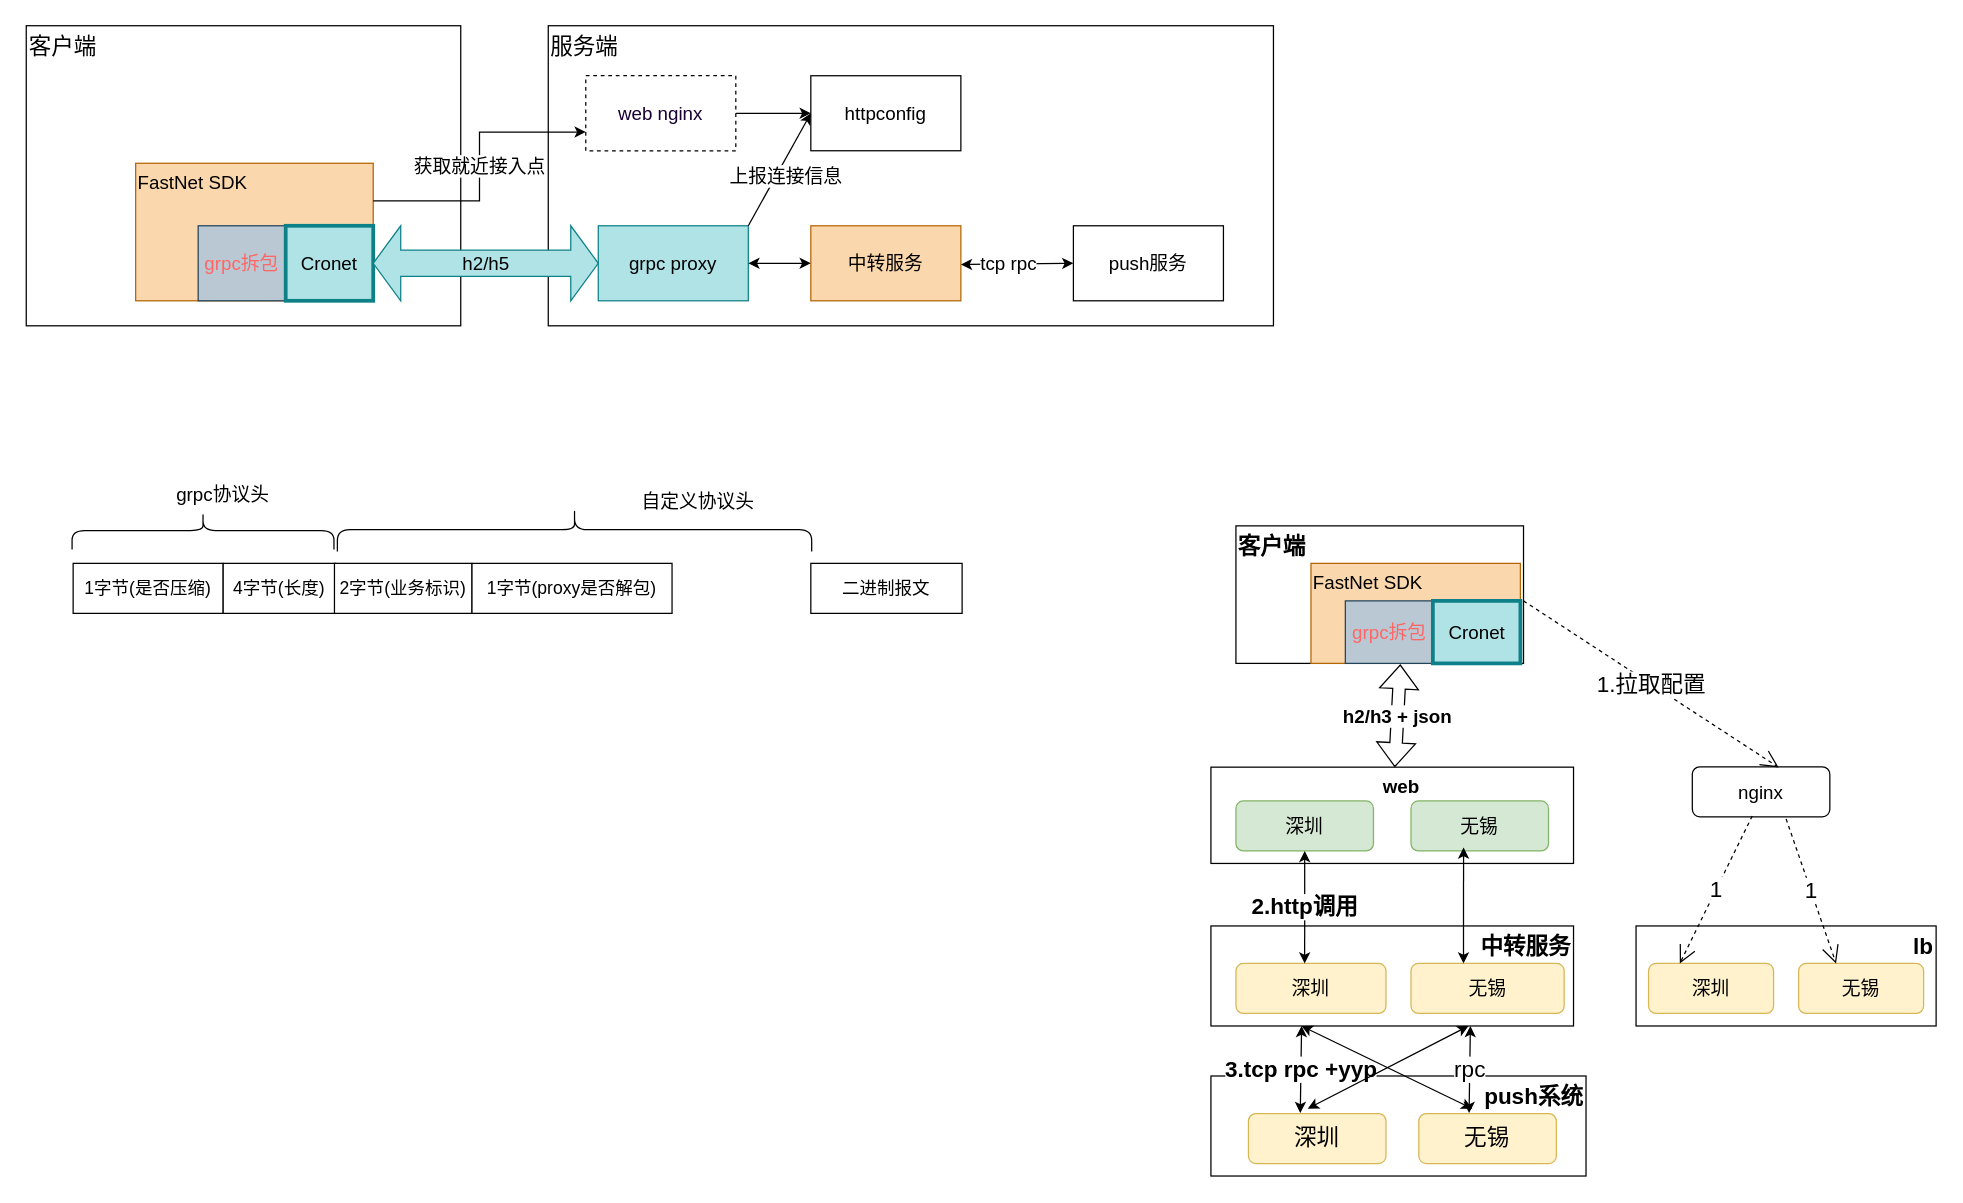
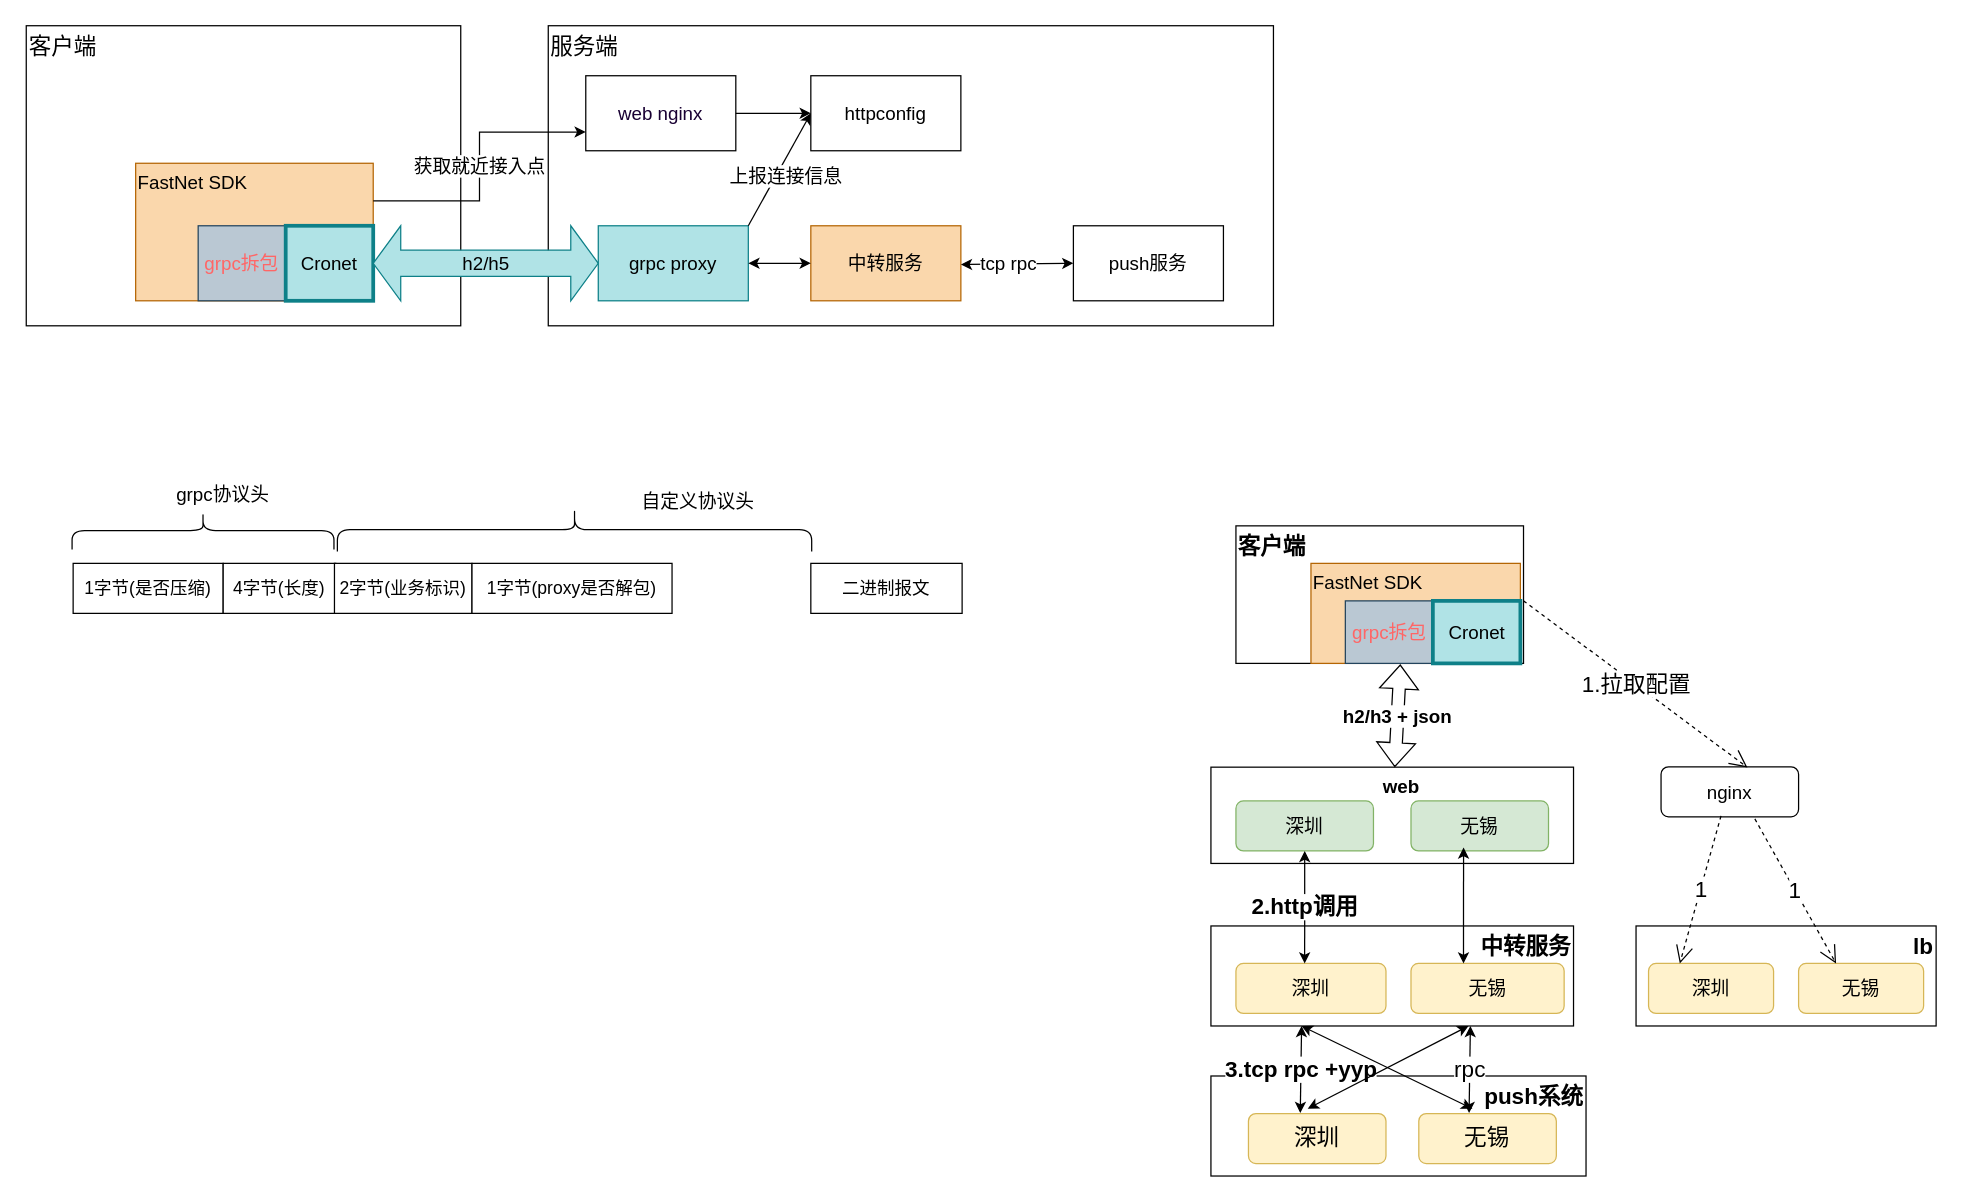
  <mxCell id="0" />
  <mxCell id="1" parent="0" />
  <mxCell id="2" value="push系统" style="rounded=0;whiteSpace=wrap;html=1;fontSize=18;fontStyle=1;verticalAlign=top;align=right;" vertex="1" parent="1"><mxGeometry x="968" y="860" width="300" height="80" as="geometry" /></mxCell>
  <mxCell id="3" value="&lt;div style=&quot;&quot;&gt;&lt;span style=&quot;background-color: initial;&quot;&gt;lb&lt;/span&gt;&lt;/div&gt;" style="rounded=0;whiteSpace=wrap;html=1;fontSize=18;verticalAlign=top;fontStyle=1;align=right;" vertex="1" parent="1"><mxGeometry x="1308" y="740" width="240" height="80" as="geometry" /></mxCell>
  <mxCell id="4" value="中转服务" style="rounded=0;whiteSpace=wrap;html=1;fontSize=18;verticalAlign=top;fontStyle=1;align=right;" vertex="1" parent="1"><mxGeometry x="968" y="740" width="290" height="80" as="geometry" /></mxCell>
  <mxCell id="5" value="　web" style="rounded=0;whiteSpace=wrap;html=1;fontSize=15;verticalAlign=top;fontStyle=1" vertex="1" parent="1"><mxGeometry x="968" y="613" width="290" height="77" as="geometry" /></mxCell>
  <mxCell id="6" value="&lt;font style=&quot;font-size: 18px;&quot;&gt;客户端&lt;/font&gt;" style="rounded=0;whiteSpace=wrap;html=1;fontSize=15;fontColor=#000000;strokeWidth=1;align=left;verticalAlign=top;" parent="1" vertex="1"><mxGeometry x="20.5" y="20" width="347.5" height="240" as="geometry" /></mxCell>
  <mxCell id="7" value="&lt;font style=&quot;font-size: 18px;&quot; color=&quot;#000000&quot;&gt;服务端&lt;/font&gt;" style="rounded=0;whiteSpace=wrap;html=1;fontSize=15;fontColor=#FF6666;strokeWidth=1;align=left;verticalAlign=top;" parent="1" vertex="1"><mxGeometry x="438" y="20" width="580" height="240" as="geometry" /></mxCell>
  <mxCell id="8" value="&lt;div style=&quot;text-align: justify;&quot;&gt;&lt;span style=&quot;background-color: initial;&quot;&gt;FastNet SDK&lt;/span&gt;&lt;/div&gt;" style="rounded=0;whiteSpace=wrap;html=1;fontSize=15;strokeWidth=1;align=left;verticalAlign=top;fillColor=#fad7ac;strokeColor=#b46504;" parent="1" vertex="1"><mxGeometry x="108" y="130" width="190" height="110" as="geometry" /></mxCell>
  <mxCell id="9" value="&lt;font style=&quot;font-size: 15px;&quot; color=&quot;#ff6666&quot;&gt;grpc拆包&lt;/font&gt;" style="rounded=0;whiteSpace=wrap;html=1;fillColor=#bac8d3;strokeColor=#23445d;" parent="1" vertex="1"><mxGeometry x="158" y="180" width="70" height="60" as="geometry" /></mxCell>
  <mxCell id="10" value="&lt;font style=&quot;font-size: 15px;&quot;&gt;Cronet&lt;/font&gt;" style="rounded=0;whiteSpace=wrap;html=1;fillColor=#b0e3e6;strokeColor=#0e8088;strokeWidth=3;" parent="1" vertex="1"><mxGeometry x="228" y="180" width="70" height="60" as="geometry" /></mxCell>
- <mxCell id="11" value="web nginx" style="rounded=0;whiteSpace=wrap;html=1;fontSize=15;fontColor=#190033;strokeWidth=1;dashed=1;" parent="1" vertex="1"><mxGeometry x="468" y="60" width="120" height="60" as="geometry" /></mxCell>
+ <mxCell id="11" value="web nginx" style="rounded=0;whiteSpace=wrap;html=1;fontSize=15;fontColor=#190033;strokeWidth=1;" parent="1" vertex="1"><mxGeometry x="468" y="60" width="120" height="60" as="geometry" /></mxCell>
  <mxCell id="12" value="h2/h5" style="html=1;shadow=0;dashed=0;align=center;verticalAlign=middle;shape=mxgraph.arrows2.twoWayArrow;dy=0.65;dx=22;fontSize=15;strokeWidth=1;fillColor=#b0e3e6;strokeColor=#0e8088;" parent="1" vertex="1"><mxGeometry x="298" y="180" width="180" height="60" as="geometry" /></mxCell>
  <mxCell id="13" value="grpc proxy" style="rounded=0;whiteSpace=wrap;html=1;fontSize=15;strokeWidth=1;fillColor=#b0e3e6;strokeColor=#0e8088;" parent="1" vertex="1"><mxGeometry x="478" y="180" width="120" height="60" as="geometry" /></mxCell>
  <mxCell id="14" value="httpconfig" style="rounded=0;whiteSpace=wrap;html=1;fontSize=15;fontColor=#000000;strokeWidth=1;" parent="1" vertex="1"><mxGeometry x="648" y="60" width="120" height="60" as="geometry" /></mxCell>
  <mxCell id="15" value="&lt;font&gt;中转服务&lt;/font&gt;" style="rounded=0;whiteSpace=wrap;html=1;fontSize=15;strokeWidth=1;fillColor=#fad7ac;strokeColor=#b46504;" parent="1" vertex="1"><mxGeometry x="648" y="180" width="120" height="60" as="geometry" /></mxCell>
  <mxCell id="16" value="push服务" style="rounded=0;whiteSpace=wrap;html=1;fontSize=15;fontColor=#000000;strokeWidth=1;" parent="1" vertex="1"><mxGeometry x="858" y="180" width="120" height="60" as="geometry" /></mxCell>
  <mxCell id="17" value="" style="endArrow=classic;startArrow=classic;html=1;rounded=0;fontSize=15;fontColor=#FF6666;entryX=0;entryY=0.5;entryDx=0;entryDy=0;" parent="1" target="16" edge="1"><mxGeometry width="50" height="50" relative="1" as="geometry"><mxPoint x="768" y="211" as="sourcePoint" /><mxPoint x="816" y="208" as="targetPoint" /></mxGeometry></mxCell>
  <mxCell id="18" value="tcp rpc" style="edgeLabel;html=1;align=center;verticalAlign=middle;resizable=0;points=[];fontSize=15;fontColor=#000000;" parent="17" vertex="1" connectable="0"><mxGeometry x="-0.51" y="-1" relative="1" as="geometry"><mxPoint x="15" y="-2" as="offset" /></mxGeometry></mxCell>
  <mxCell id="19" value="" style="endArrow=classic;startArrow=classic;html=1;rounded=0;fontSize=15;fontColor=#FF6666;exitX=1;exitY=0.5;exitDx=0;exitDy=0;entryX=0;entryY=0.5;entryDx=0;entryDy=0;" parent="1" source="13" target="15" edge="1"><mxGeometry width="50" height="50" relative="1" as="geometry"><mxPoint x="598" y="250" as="sourcePoint" /><mxPoint x="648" y="200" as="targetPoint" /></mxGeometry></mxCell>
  <mxCell id="20" value="" style="endArrow=classic;html=1;rounded=0;fontSize=15;fontColor=#FF6666;entryX=0;entryY=0.5;entryDx=0;entryDy=0;" parent="1" source="11" target="14" edge="1"><mxGeometry width="50" height="50" relative="1" as="geometry"><mxPoint x="598" y="130" as="sourcePoint" /><mxPoint x="648" y="80" as="targetPoint" /><Array as="points"><mxPoint x="618" y="90" /></Array></mxGeometry></mxCell>
  <mxCell id="21" value="上报连接信息" style="endArrow=classic;html=1;rounded=0;fontSize=15;fontColor=#000000;entryX=0;entryY=0.5;entryDx=0;entryDy=0;" parent="1" target="14" edge="1"><mxGeometry x="-0.038" y="-7" width="50" height="50" relative="1" as="geometry"><mxPoint x="598" y="180" as="sourcePoint" /><mxPoint x="648" y="130" as="targetPoint" /><mxPoint as="offset" /></mxGeometry></mxCell>
  <mxCell id="22" value="获取就近接入点" style="edgeStyle=elbowEdgeStyle;elbow=horizontal;endArrow=classic;html=1;rounded=0;fontSize=15;fontColor=#000000;entryX=0;entryY=0.75;entryDx=0;entryDy=0;" parent="1" target="11" edge="1"><mxGeometry width="50" height="50" relative="1" as="geometry"><mxPoint x="298" y="160" as="sourcePoint" /><mxPoint x="348" y="110" as="targetPoint" /></mxGeometry></mxCell>
  <mxCell id="23" value="&lt;font style=&quot;font-size: 14px;&quot;&gt;1字节(是否压缩)&lt;/font&gt;" style="rounded=0;whiteSpace=wrap;html=1;fontSize=14;fontColor=#000000;strokeWidth=1;" parent="1" vertex="1"><mxGeometry x="58" y="450" width="120" height="40" as="geometry" /></mxCell>
  <mxCell id="24" value="4字节(长度)" style="rounded=0;whiteSpace=wrap;html=1;fontSize=14;fontColor=#000000;strokeWidth=1;" parent="1" vertex="1"><mxGeometry x="178" y="450" width="90" height="40" as="geometry" /></mxCell>
  <mxCell id="25" value="&lt;font style=&quot;font-size: 14px;&quot;&gt;2字节(业务标识)&lt;/font&gt;" style="rounded=0;whiteSpace=wrap;html=1;fontSize=12;fontColor=#000000;strokeWidth=1;" parent="1" vertex="1"><mxGeometry x="267" y="450" width="110" height="40" as="geometry" /></mxCell>
  <mxCell id="26" value="1字节(proxy是否解包)" style="rounded=0;whiteSpace=wrap;html=1;fontSize=14;fontColor=#000000;strokeWidth=1;" parent="1" vertex="1"><mxGeometry x="377" y="450" width="160" height="40" as="geometry" /></mxCell>
  <mxCell id="27" value="" style="shape=curlyBracket;whiteSpace=wrap;html=1;rounded=1;fontSize=15;fontColor=#000000;strokeWidth=1;rotation=90;textDirection=ltr;" parent="1" vertex="1"><mxGeometry x="441.51" y="233.36" width="35" height="379.36" as="geometry" /></mxCell>
  <mxCell id="28" value="二进制报文" style="rounded=0;whiteSpace=wrap;html=1;fontSize=14;fontColor=#000000;strokeWidth=1;" parent="1" vertex="1"><mxGeometry x="648" y="450" width="121" height="40" as="geometry" /></mxCell>
  <mxCell id="29" value="" style="shape=curlyBracket;whiteSpace=wrap;html=1;rounded=1;fontSize=15;fontColor=#000000;strokeWidth=1;rotation=90;" parent="1" vertex="1"><mxGeometry x="146.72" y="319.02" width="30.3" height="209.45" as="geometry" /></mxCell>
  <mxCell id="30" value="grpc协议头" style="text;html=1;strokeColor=none;fillColor=none;align=center;verticalAlign=middle;whiteSpace=wrap;rounded=0;fontSize=15;fontColor=#000000;" parent="1" vertex="1"><mxGeometry x="138" y="380" width="80" height="30" as="geometry" /></mxCell>
  <mxCell id="31" value="自定义协议头" style="text;html=1;strokeColor=none;fillColor=none;align=center;verticalAlign=middle;whiteSpace=wrap;rounded=0;fontSize=15;fontColor=#000000;" parent="1" vertex="1"><mxGeometry x="508" y="385" width="100" height="30" as="geometry" /></mxCell>
  <mxCell id="32" value="&lt;font style=&quot;font-size: 18px;&quot;&gt;&lt;b&gt;客户端&lt;/b&gt;&lt;/font&gt;" style="rounded=0;whiteSpace=wrap;html=1;fontSize=15;fontColor=#000000;strokeWidth=1;align=left;verticalAlign=top;" vertex="1" parent="1"><mxGeometry x="988" y="420" width="230" height="110" as="geometry" /></mxCell>
  <mxCell id="33" value="&lt;div style=&quot;text-align: justify;&quot;&gt;&lt;span style=&quot;background-color: initial;&quot;&gt;FastNet SDK&lt;/span&gt;&lt;/div&gt;" style="rounded=0;whiteSpace=wrap;html=1;fontSize=15;strokeWidth=1;align=left;verticalAlign=top;fillColor=#fad7ac;strokeColor=#b46504;" vertex="1" parent="1"><mxGeometry x="1048" y="450" width="167.5" height="80" as="geometry" /></mxCell>
  <mxCell id="34" value="&lt;font style=&quot;font-size: 15px;&quot; color=&quot;#ff6666&quot;&gt;grpc拆包&lt;/font&gt;" style="rounded=0;whiteSpace=wrap;html=1;fillColor=#bac8d3;strokeColor=#23445d;" vertex="1" parent="1"><mxGeometry x="1075.5" y="480" width="70" height="50" as="geometry" /></mxCell>
  <mxCell id="35" value="&lt;font style=&quot;font-size: 15px;&quot;&gt;Cronet&lt;/font&gt;" style="rounded=0;whiteSpace=wrap;html=1;fillColor=#b0e3e6;strokeColor=#0e8088;strokeWidth=3;" vertex="1" parent="1"><mxGeometry x="1145.5" y="480" width="70" height="50" as="geometry" /></mxCell>
  <mxCell id="36" value="&lt;font style=&quot;font-size: 15px;&quot;&gt;深圳&lt;/font&gt;" style="rounded=1;whiteSpace=wrap;html=1;fillColor=#d5e8d4;strokeColor=#82b366;" vertex="1" parent="1"><mxGeometry x="988" y="640" width="110" height="40" as="geometry" /></mxCell>
  <mxCell id="37" value="&lt;font style=&quot;font-size: 15px;&quot;&gt;无锡&lt;/font&gt;" style="rounded=1;whiteSpace=wrap;html=1;fillColor=#d5e8d4;strokeColor=#82b366;" vertex="1" parent="1"><mxGeometry x="1128" y="640" width="110" height="40" as="geometry" /></mxCell>
  <mxCell id="38" value="深圳" style="rounded=1;whiteSpace=wrap;html=1;fontSize=15;fillColor=#fff2cc;strokeColor=#d6b656;" vertex="1" parent="1"><mxGeometry x="988" y="770" width="120" height="40" as="geometry" /></mxCell>
  <mxCell id="39" value="无锡" style="rounded=1;whiteSpace=wrap;html=1;fontSize=15;fillColor=#fff2cc;strokeColor=#d6b656;" vertex="1" parent="1"><mxGeometry x="1128" y="770" width="122.5" height="40" as="geometry" /></mxCell>
  <mxCell id="40" value="深圳" style="rounded=1;whiteSpace=wrap;html=1;fontSize=15;fillColor=#fff2cc;strokeColor=#d6b656;" vertex="1" parent="1"><mxGeometry x="1318" y="770" width="100" height="40" as="geometry" /></mxCell>
- <mxCell id="41" value="nginx" style="rounded=1;whiteSpace=wrap;html=1;fontSize=15;" vertex="1" parent="1"><mxGeometry x="1353" y="612.72" width="110" height="40" as="geometry" /></mxCell>
+ <mxCell id="41" value="nginx" style="rounded=1;whiteSpace=wrap;html=1;fontSize=15;" vertex="1" parent="1"><mxGeometry x="1328" y="612.72" width="110" height="40" as="geometry" /></mxCell>
  <mxCell id="42" value="h2/h3 + json" style="shape=flexArrow;endArrow=classic;startArrow=classic;html=1;rounded=0;fontSize=15;entryX=0.628;entryY=1.017;entryDx=0;entryDy=0;entryPerimeter=0;fontStyle=1" edge="1" parent="1" source="5" target="34"><mxGeometry width="100" height="100" relative="1" as="geometry"><mxPoint x="1058" y="660" as="sourcePoint" /><mxPoint x="1118" y="540" as="targetPoint" /></mxGeometry></mxCell>
  <mxCell id="43" value="&lt;b&gt;2.http调用&lt;/b&gt;" style="endArrow=classic;startArrow=classic;html=1;rounded=0;fontSize=18;entryX=0.5;entryY=1;entryDx=0;entryDy=0;exitX=0.458;exitY=0;exitDx=0;exitDy=0;exitPerimeter=0;" edge="1" parent="1" source="38" target="36"><mxGeometry width="50" height="50" relative="1" as="geometry"><mxPoint x="1043" y="760" as="sourcePoint" /><mxPoint x="1078" y="680" as="targetPoint" /></mxGeometry></mxCell>
  <mxCell id="44" value="" style="endArrow=classic;startArrow=classic;html=1;rounded=0;fontSize=18;entryX=0.564;entryY=1.006;entryDx=0;entryDy=0;entryPerimeter=0;" edge="1" parent="1"><mxGeometry width="50" height="50" relative="1" as="geometry"><mxPoint x="1170" y="770" as="sourcePoint" /><mxPoint x="1170.04" y="677.24" as="targetPoint" /></mxGeometry></mxCell>
  <mxCell id="45" value="无锡" style="rounded=1;whiteSpace=wrap;html=1;fontSize=15;fillColor=#fff2cc;strokeColor=#d6b656;" vertex="1" parent="1"><mxGeometry x="1438" y="770" width="100" height="40" as="geometry" /></mxCell>
  <mxCell id="46" value="1.拉取配置" style="endArrow=open;endSize=12;dashed=1;html=1;rounded=0;fontSize=18;entryX=0.628;entryY=0.012;entryDx=0;entryDy=0;entryPerimeter=0;" edge="1" parent="1" target="41"><mxGeometry width="160" relative="1" as="geometry"><mxPoint x="1218" y="480" as="sourcePoint" /><mxPoint x="1378" y="480" as="targetPoint" /></mxGeometry></mxCell>
  <mxCell id="47" value="深圳" style="rounded=1;whiteSpace=wrap;html=1;fontSize=18;fillColor=#fff2cc;strokeColor=#d6b656;" vertex="1" parent="1"><mxGeometry x="998" y="890" width="110" height="40" as="geometry" /></mxCell>
  <mxCell id="48" value="无锡" style="rounded=1;whiteSpace=wrap;html=1;fontSize=18;fillColor=#fff2cc;strokeColor=#d6b656;" vertex="1" parent="1"><mxGeometry x="1134.25" y="890" width="110" height="40" as="geometry" /></mxCell>
  <mxCell id="49" value="3.tcp rpc +yyp" style="endArrow=classic;startArrow=classic;html=1;rounded=0;fontSize=18;entryX=0.25;entryY=1;entryDx=0;entryDy=0;exitX=0.377;exitY=-0.009;exitDx=0;exitDy=0;exitPerimeter=0;fontStyle=1" edge="1" parent="1" source="47" target="4"><mxGeometry width="50" height="50" relative="1" as="geometry"><mxPoint x="1028" y="870" as="sourcePoint" /><mxPoint x="1078" y="820" as="targetPoint" /></mxGeometry></mxCell>
  <mxCell id="50" value="rpc" style="endArrow=classic;startArrow=classic;html=1;rounded=0;fontSize=18;entryX=0.25;entryY=1;entryDx=0;entryDy=0;exitX=0.377;exitY=-0.009;exitDx=0;exitDy=0;exitPerimeter=0;" edge="1" parent="1"><mxGeometry width="50" height="50" relative="1" as="geometry"><mxPoint x="1174.47" y="889.64" as="sourcePoint" /><mxPoint x="1175.5" y="820" as="targetPoint" /></mxGeometry></mxCell>
  <mxCell id="51" value="1" style="endArrow=open;endSize=12;dashed=1;html=1;rounded=0;fontSize=18;entryX=0.25;entryY=0;entryDx=0;entryDy=0;exitX=0.436;exitY=0.982;exitDx=0;exitDy=0;exitPerimeter=0;" edge="1" parent="1" source="41" target="40"><mxGeometry width="160" relative="1" as="geometry"><mxPoint x="1358" y="660" as="sourcePoint" /><mxPoint x="1518" y="660" as="targetPoint" /></mxGeometry></mxCell>
  <mxCell id="52" value="1" style="endArrow=open;endSize=12;dashed=1;html=1;rounded=0;fontSize=18;exitX=0.682;exitY=1.041;exitDx=0;exitDy=0;exitPerimeter=0;" edge="1" parent="1" source="41"><mxGeometry width="160" relative="1" as="geometry"><mxPoint x="1385.96" y="662" as="sourcePoint" /><mxPoint x="1468" y="770" as="targetPoint" /></mxGeometry></mxCell>
  <mxCell id="53" value="" style="endArrow=classic;startArrow=classic;html=1;rounded=0;fontSize=18;entryX=0.25;entryY=1;entryDx=0;entryDy=0;exitX=0.39;exitY=-0.097;exitDx=0;exitDy=0;exitPerimeter=0;" edge="1" parent="1" source="48" target="4"><mxGeometry width="50" height="50" relative="1" as="geometry"><mxPoint x="1038" y="870" as="sourcePoint" /><mxPoint x="1088" y="820" as="targetPoint" /></mxGeometry></mxCell>
  <mxCell id="54" value="" style="endArrow=classic;startArrow=classic;html=1;rounded=0;fontSize=18;exitX=0.431;exitY=-0.097;exitDx=0;exitDy=0;exitPerimeter=0;" edge="1" parent="1" source="47"><mxGeometry width="50" height="50" relative="1" as="geometry"><mxPoint x="1048" y="880" as="sourcePoint" /><mxPoint x="1174" y="820" as="targetPoint" /><Array as="points" /></mxGeometry></mxCell>
